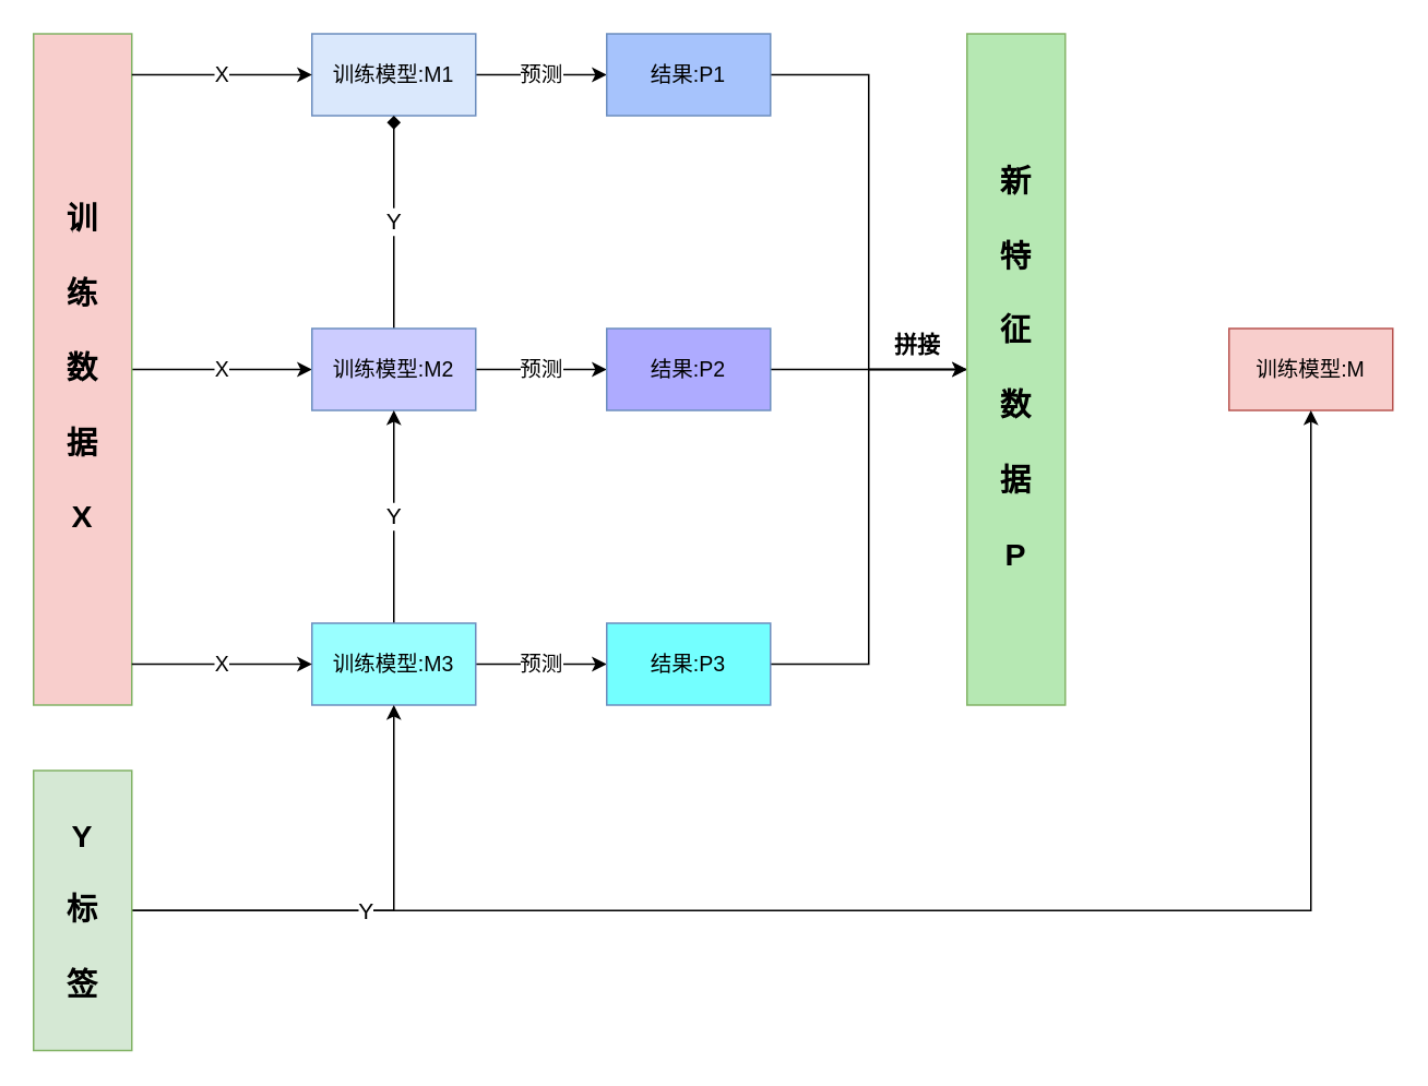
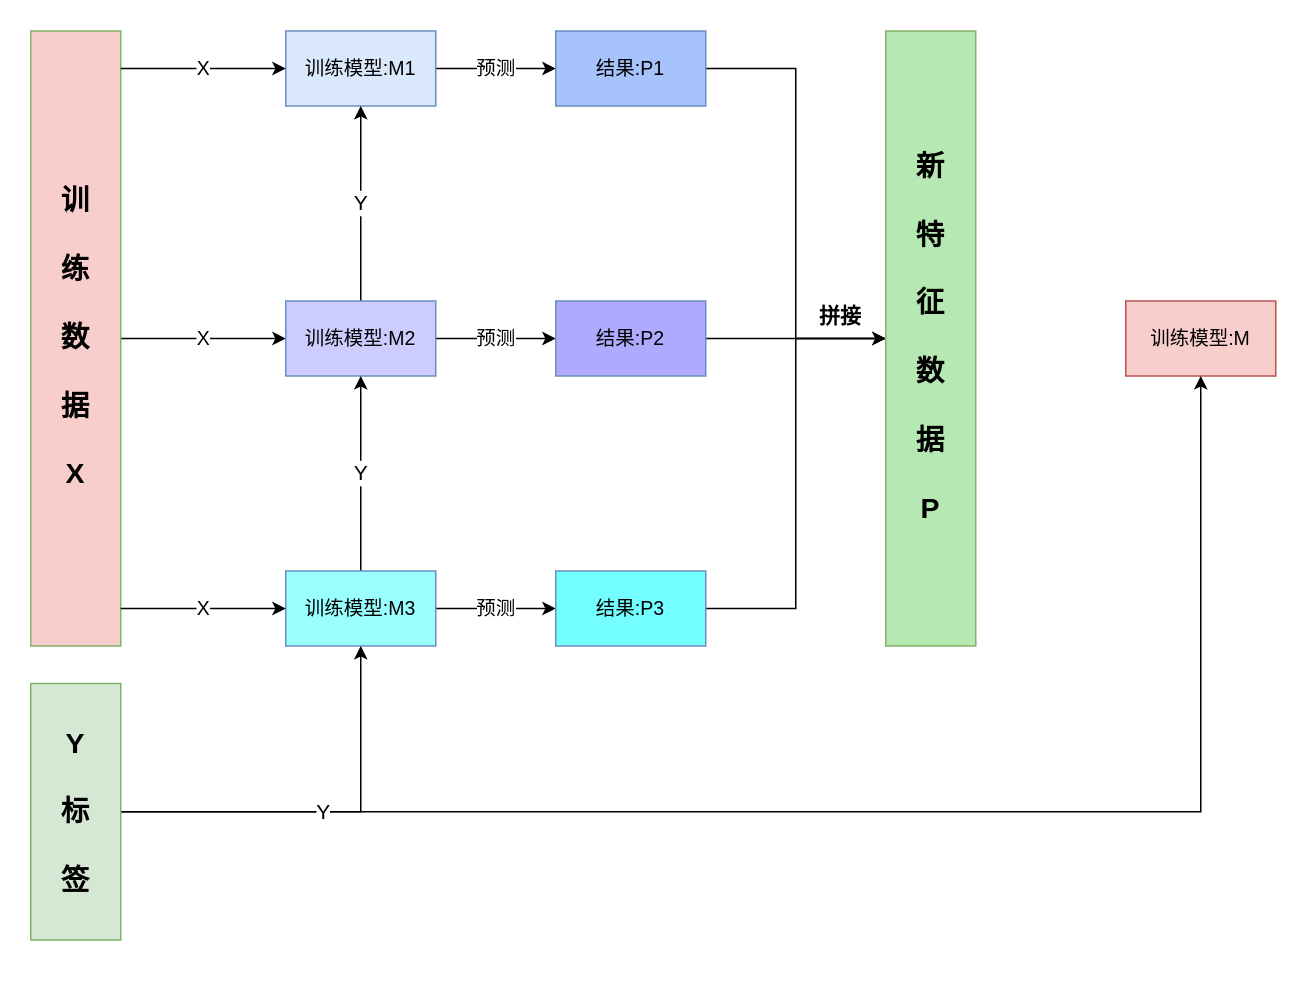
  <mxCell id="0" />
  <mxCell id="1" parent="0" />
  <mxCell id="2" value="X" style="edgeStyle=orthogonalEdgeStyle;rounded=0;orthogonalLoop=1;jettySize=auto;html=1;exitX=1;exitY=0.5;exitDx=0;exitDy=0;fontSize=13;" edge="1" parent="1" source="3" target="8"><mxGeometry relative="1" as="geometry" /></mxCell>
  <mxCell id="3" value="&lt;b style=&quot;font-size: 19px&quot;&gt;训&lt;br&gt;&lt;br&gt;练&lt;br&gt;&lt;br&gt;数&lt;br&gt;&lt;br&gt;据&lt;br&gt;&lt;br&gt;X&lt;br&gt;&lt;/b&gt;" style="rounded=0;whiteSpace=wrap;html=1;fontSize=13;fillColor=#f8cecc;strokeColor=#82b366;" vertex="1" parent="1"><mxGeometry x="20" y="20" width="60" height="410" as="geometry" /></mxCell>
  <mxCell id="4" value="预测" style="edgeStyle=orthogonalEdgeStyle;rounded=0;orthogonalLoop=1;jettySize=auto;html=1;exitX=1;exitY=0.5;exitDx=0;exitDy=0;entryX=0;entryY=0.5;entryDx=0;entryDy=0;fontSize=13;" edge="1" parent="1" source="5" target="15"><mxGeometry relative="1" as="geometry" /></mxCell>
  <mxCell id="5" value="训练模型:M1" style="rounded=0;whiteSpace=wrap;html=1;fontSize=13;fillColor=#dae8fc;strokeColor=#6c8ebf;" vertex="1" parent="1"><mxGeometry x="190" y="20" width="100" height="50" as="geometry" /></mxCell>
  <mxCell id="6" value="预测" style="edgeStyle=orthogonalEdgeStyle;rounded=0;orthogonalLoop=1;jettySize=auto;html=1;exitX=1;exitY=0.5;exitDx=0;exitDy=0;entryX=0;entryY=0.5;entryDx=0;entryDy=0;fontSize=13;" edge="1" parent="1" source="8" target="17"><mxGeometry relative="1" as="geometry" /></mxCell>
- <mxCell id="7" value="Y" style="edgeStyle=orthogonalEdgeStyle;rounded=0;orthogonalLoop=1;jettySize=auto;html=1;exitX=0.5;exitY=0;exitDx=0;exitDy=0;fontSize=14;endArrow=diamond;" edge="1" parent="1" source="8" target="5"><mxGeometry relative="1" as="geometry" /></mxCell>
+ <mxCell id="7" value="Y" style="edgeStyle=orthogonalEdgeStyle;rounded=0;orthogonalLoop=1;jettySize=auto;html=1;exitX=0.5;exitY=0;exitDx=0;exitDy=0;fontSize=14;" edge="1" parent="1" source="8" target="5"><mxGeometry relative="1" as="geometry" /></mxCell>
  <mxCell id="8" value="训练模型:M2" style="rounded=0;whiteSpace=wrap;html=1;fontSize=13;fillColor=#CCCCFF;strokeColor=#6c8ebf;" vertex="1" parent="1"><mxGeometry x="190" y="200" width="100" height="50" as="geometry" /></mxCell>
  <mxCell id="9" value="预测" style="edgeStyle=orthogonalEdgeStyle;rounded=0;orthogonalLoop=1;jettySize=auto;html=1;exitX=1;exitY=0.5;exitDx=0;exitDy=0;entryX=0;entryY=0.5;entryDx=0;entryDy=0;fontSize=13;" edge="1" parent="1" source="11" target="19"><mxGeometry relative="1" as="geometry" /></mxCell>
  <mxCell id="10" value="Y" style="edgeStyle=orthogonalEdgeStyle;rounded=0;orthogonalLoop=1;jettySize=auto;html=1;exitX=0.5;exitY=0;exitDx=0;exitDy=0;fontSize=14;" edge="1" parent="1" source="11" target="8"><mxGeometry relative="1" as="geometry" /></mxCell>
  <mxCell id="11" value="训练模型:M3" style="rounded=0;whiteSpace=wrap;html=1;fontSize=13;fillColor=#99FFFF;strokeColor=#6c8ebf;" vertex="1" parent="1"><mxGeometry x="190" y="380" width="100" height="50" as="geometry" /></mxCell>
  <mxCell id="12" value="X" style="edgeStyle=orthogonalEdgeStyle;rounded=0;orthogonalLoop=1;jettySize=auto;html=1;exitX=1;exitY=0.5;exitDx=0;exitDy=0;fontSize=13;" edge="1" parent="1"><mxGeometry relative="1" as="geometry"><mxPoint x="80" y="405" as="sourcePoint" /><mxPoint x="190" y="405" as="targetPoint" /></mxGeometry></mxCell>
  <mxCell id="13" value="X" style="edgeStyle=orthogonalEdgeStyle;rounded=0;orthogonalLoop=1;jettySize=auto;html=1;exitX=1;exitY=0.5;exitDx=0;exitDy=0;fontSize=13;" edge="1" parent="1"><mxGeometry relative="1" as="geometry"><mxPoint x="80" y="45" as="sourcePoint" /><mxPoint x="190" y="45" as="targetPoint" /></mxGeometry></mxCell>
  <mxCell id="14" style="edgeStyle=orthogonalEdgeStyle;rounded=0;orthogonalLoop=1;jettySize=auto;html=1;exitX=1;exitY=0.5;exitDx=0;exitDy=0;fontSize=13;" edge="1" parent="1" source="15" target="20"><mxGeometry relative="1" as="geometry" /></mxCell>
  <mxCell id="15" value="结果:P1" style="rounded=0;whiteSpace=wrap;html=1;fontSize=13;fillColor=#A6C3FC;strokeColor=#6c8ebf;" vertex="1" parent="1"><mxGeometry x="370" y="20" width="100" height="50" as="geometry" /></mxCell>
  <mxCell id="16" style="edgeStyle=orthogonalEdgeStyle;rounded=0;orthogonalLoop=1;jettySize=auto;html=1;exitX=1;exitY=0.5;exitDx=0;exitDy=0;fontSize=13;" edge="1" parent="1" source="17"><mxGeometry relative="1" as="geometry"><mxPoint x="600" y="225" as="targetPoint" /></mxGeometry></mxCell>
  <mxCell id="17" value="结果:P2" style="rounded=0;whiteSpace=wrap;html=1;fontSize=13;fillColor=#AEABFF;strokeColor=#6c8ebf;" vertex="1" parent="1"><mxGeometry x="370" y="200" width="100" height="50" as="geometry" /></mxCell>
  <mxCell id="18" style="edgeStyle=orthogonalEdgeStyle;rounded=0;orthogonalLoop=1;jettySize=auto;html=1;exitX=1;exitY=0.5;exitDx=0;exitDy=0;entryX=0;entryY=0.5;entryDx=0;entryDy=0;fontSize=13;" edge="1" parent="1" source="19" target="20"><mxGeometry relative="1" as="geometry" /></mxCell>
  <mxCell id="19" value="结果:P3" style="rounded=0;whiteSpace=wrap;html=1;fontSize=13;fillColor=#73FFFF;strokeColor=#6c8ebf;" vertex="1" parent="1"><mxGeometry x="370" y="380" width="100" height="50" as="geometry" /></mxCell>
  <mxCell id="20" value="&lt;span style=&quot;font-size: 19px&quot;&gt;&lt;b&gt;新&lt;br&gt;&lt;br&gt;特&lt;br&gt;&lt;br&gt;征&lt;br&gt;&lt;br&gt;数&lt;br&gt;&lt;br&gt;据&lt;br&gt;&lt;br&gt;P&lt;br&gt;&lt;/b&gt;&lt;/span&gt;" style="rounded=0;whiteSpace=wrap;html=1;fontSize=13;fillColor=#B6E8B3;strokeColor=#82b366;" vertex="1" parent="1"><mxGeometry x="590" y="20" width="60" height="410" as="geometry" /></mxCell>
  <mxCell id="21" value="&lt;b style=&quot;font-size: 14px;&quot;&gt;拼接&lt;/b&gt;" style="text;html=1;strokeColor=none;fillColor=none;align=center;verticalAlign=middle;whiteSpace=wrap;rounded=0;fontSize=14;" vertex="1" parent="1"><mxGeometry x="540" y="200" width="40" height="20" as="geometry" /></mxCell>
  <mxCell id="22" value="训练模型:M" style="rounded=0;whiteSpace=wrap;html=1;fontSize=13;fillColor=#f8cecc;strokeColor=#b85450;" vertex="1" parent="1"><mxGeometry x="750" y="200" width="100" height="50" as="geometry" /></mxCell>
  <mxCell id="23" style="edgeStyle=orthogonalEdgeStyle;rounded=0;orthogonalLoop=1;jettySize=auto;html=1;exitX=1;exitY=0.5;exitDx=0;exitDy=0;entryX=0.5;entryY=1;entryDx=0;entryDy=0;fontSize=14;" edge="1" parent="1" source="25" target="22"><mxGeometry relative="1" as="geometry" /></mxCell>
  <mxCell id="24" value="Y" style="edgeStyle=orthogonalEdgeStyle;rounded=0;orthogonalLoop=1;jettySize=auto;html=1;exitX=1;exitY=0.5;exitDx=0;exitDy=0;entryX=0.5;entryY=1;entryDx=0;entryDy=0;fontSize=14;" edge="1" parent="1" source="25" target="11"><mxGeometry relative="1" as="geometry" /></mxCell>
- <mxCell id="25" value="&lt;b style=&quot;font-size: 19px&quot;&gt;Y&lt;br&gt;&lt;br&gt;标&lt;br&gt;&lt;br&gt;签&lt;br&gt;&lt;/b&gt;" style="rounded=0;whiteSpace=wrap;html=1;fontSize=13;fillColor=#d5e8d4;strokeColor=#82b366;" vertex="1" parent="1"><mxGeometry x="20" y="470" width="60" height="171" as="geometry" /></mxCell>
+ <mxCell id="25" value="&lt;b style=&quot;font-size: 19px&quot;&gt;Y&lt;br&gt;&lt;br&gt;标&lt;br&gt;&lt;br&gt;签&lt;br&gt;&lt;/b&gt;" style="rounded=0;whiteSpace=wrap;html=1;fontSize=13;fillColor=#d5e8d4;strokeColor=#82b366;" vertex="1" parent="1"><mxGeometry x="20" y="455" width="60" height="171" as="geometry" /></mxCell>
